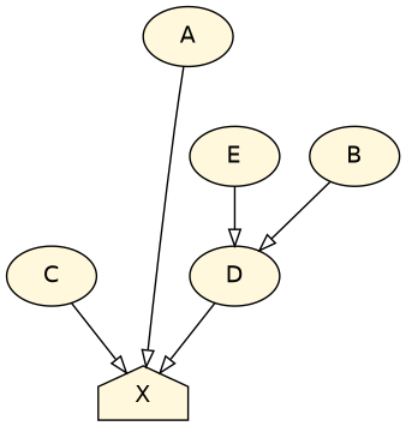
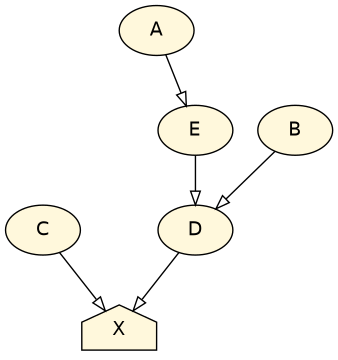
  digraph {
    node [fillcolor=cornsilk fontname=Helvetica shape=ellipse style=filled]
    edge [arrowhead=onormal fontname=Helvetica]
    n1 [label=D]
    n2 [label=X shape=house]
    n3 [label=C]
    n4 [label=E]
    n5 [label=B]
    n6 [label=A]
    n1 -> n2
    n3 -> n2
    n4 -> n1
    n5 -> n1
-   n6 -> n2
+   n6 -> n4
  }
